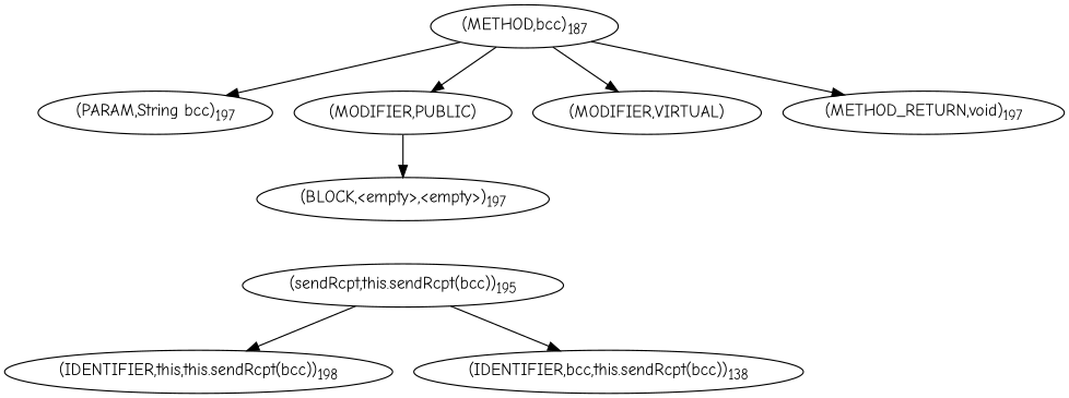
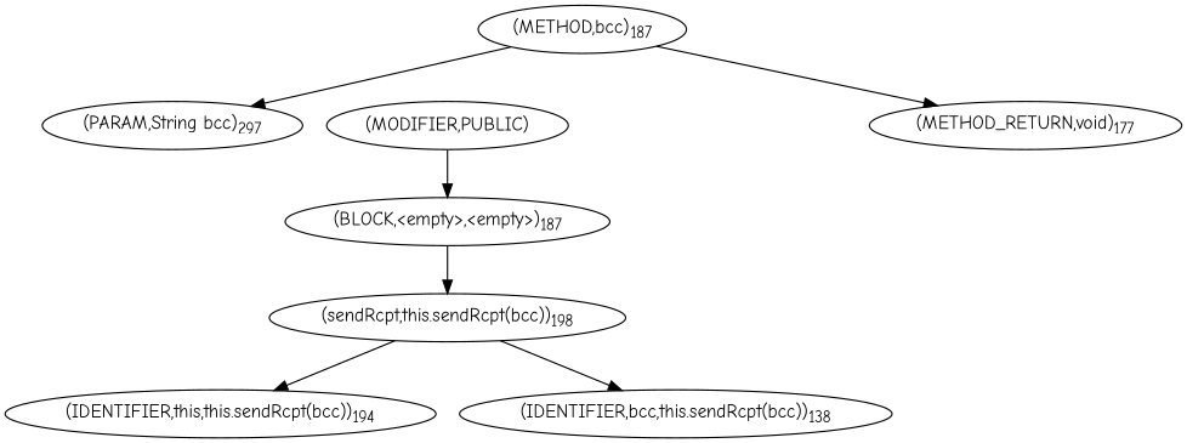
  digraph {
    fontname="Comic Neue"
    node [fontname="Comic Neue"]
    edge [fontname="Comic Neue"]
    n1 [label=<(METHOD,bcc)<SUB>187</SUB>>]
-   n2 [label=<(PARAM,String bcc)<SUB>197</SUB>>]
+   n2 [label=<(PARAM,String bcc)<SUB>297</SUB>>]
    n3 [label=<(MODIFIER,PUBLIC)>]
-   n4 [label=<(MODIFIER,VIRTUAL)>]
-   n5 [label=<(METHOD_RETURN,void)<SUB>197</SUB>>]
-   n6 [label=<(BLOCK,&lt;empty&gt;,&lt;empty&gt;)<SUB>197</SUB>>]
-   n7 [label=<(sendRcpt,this.sendRcpt(bcc))<SUB>195</SUB>>]
-   n8 [label=<(IDENTIFIER,this,this.sendRcpt(bcc))<SUB>198</SUB>>]
+   n5 [label=<(METHOD_RETURN,void)<SUB>177</SUB>>]
+   n6 [label=<(BLOCK,&lt;empty&gt;,&lt;empty&gt;)<SUB>187</SUB>>]
+   n7 [label=<(sendRcpt,this.sendRcpt(bcc))<SUB>198</SUB>>]
+   n8 [label=<(IDENTIFIER,this,this.sendRcpt(bcc))<SUB>194</SUB>>]
    n9 [label=<(IDENTIFIER,bcc,this.sendRcpt(bcc))<SUB>138</SUB>>]
    n1 -> n2
-   n1 -> n3
-   n1 -> n4
    n1 -> n5
    n3 -> n6
+   n6 -> n7
    n7 -> n8
    n7 -> n9
  }
